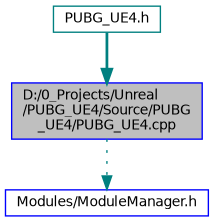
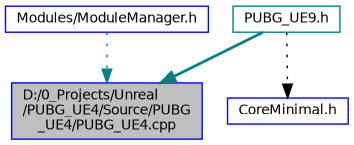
  digraph {
    node [color=blue fillcolor=white fontname=Helvetica fontsize=10 shape=record style=filled]
    edge [color=teal fontname=Helvetica fontsize=10 labelfontname=Helvetica labelfontsize=10 style=dotted]
    n1 [fillcolor=grey75 fontcolor=black height=0.2 label="D:/0_Projects/Unreal\l/PUBG_UE4/Source/PUBG\l_UE4/PUBG_UE4.cpp" width=0.4]
    n2 [height=0.2 label="Modules/ModuleManager.h" width=0.4]
-   n3 [color=teal height=0.2 label="PUBG_UE4.h" width=0.4]
-   n1 -> n2
+   n3 [color=teal height=0.2 label="PUBG_UE9.h" width=0.4]
+   n4 [height=0.2 label="CoreMinimal.h" width=0.4]
+   n2 -> n1
    n3 -> n1 [style=bold]
+   n3 -> n4 [color=black]
  }
